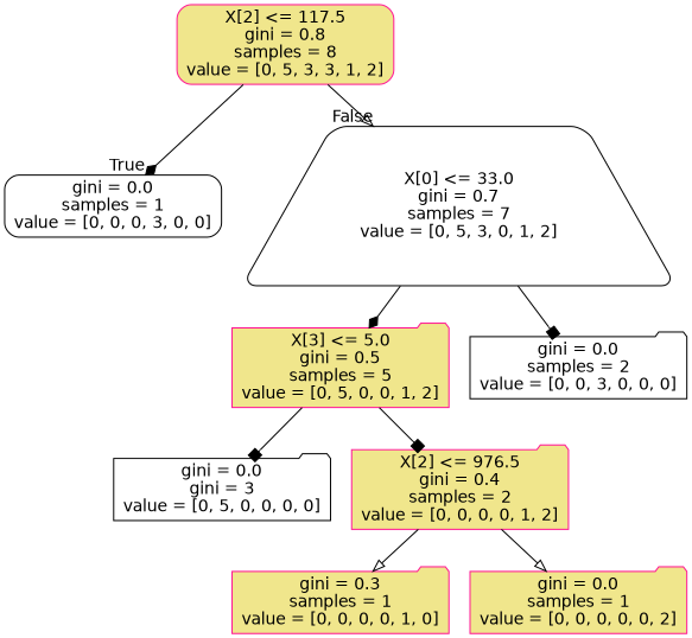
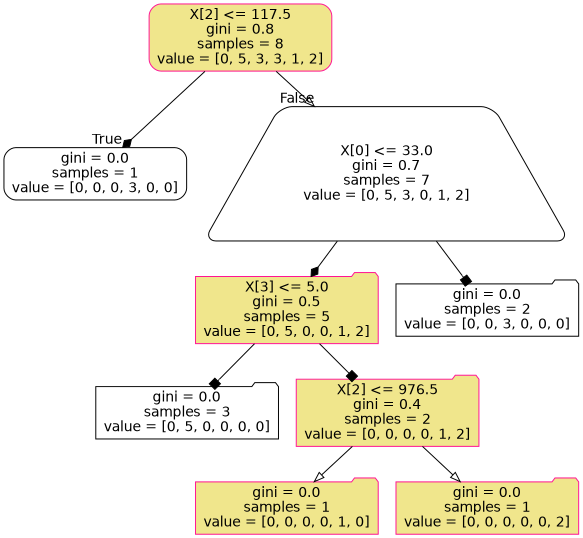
  digraph {
    node [color=deeppink fillcolor=khaki fontname=helvetica shape=folder style="rounded,filled"]
    edge [arrowhead=onormal fontname=helvetica]
    n1 [label="X[2] <= 117.5\ngini = 0.8\nsamples = 8\nvalue = [0, 5, 3, 3, 1, 2]" shape=box]
    n2 [color=black fillcolor=white label="gini = 0.0\nsamples = 1\nvalue = [0, 0, 0, 3, 0, 0]" shape=box]
    n3 [color=black fillcolor=white label="X[0] <= 33.0\ngini = 0.7\nsamples = 7\nvalue = [0, 5, 3, 0, 1, 2]" shape=trapezium]
    n4 [label="X[3] <= 5.0\ngini = 0.5\nsamples = 5\nvalue = [0, 5, 0, 0, 1, 2]"]
    n5 [color=black fillcolor=white label="gini = 0.0\nsamples = 2\nvalue = [0, 0, 3, 0, 0, 0]"]
-   n6 [color=black fillcolor=white label="gini = 0.0\ngini = 3\nvalue = [0, 5, 0, 0, 0, 0]"]
+   n6 [color=black fillcolor=white label="gini = 0.0\nsamples = 3\nvalue = [0, 5, 0, 0, 0, 0]"]
    n7 [label="X[2] <= 976.5\ngini = 0.4\nsamples = 2\nvalue = [0, 0, 0, 0, 1, 2]"]
-   n8 [label="gini = 0.3\nsamples = 1\nvalue = [0, 0, 0, 0, 1, 0]"]
+   n8 [label="gini = 0.0\nsamples = 1\nvalue = [0, 0, 0, 0, 1, 0]"]
    n9 [label="gini = 0.0\nsamples = 1\nvalue = [0, 0, 0, 0, 0, 2]"]
    n1 -> n2 [arrowhead=diamond headlabel=True labelangle=45 labeldistance=2.5]
    n1 -> n3 [headlabel=False labelangle=-45 labeldistance=2.5]
    n3 -> n4 [arrowhead=diamond]
    n3 -> n5 [arrowhead=box]
    n4 -> n6 [arrowhead=box]
    n4 -> n7 [arrowhead=box]
    n7 -> n8
    n7 -> n9
  }
